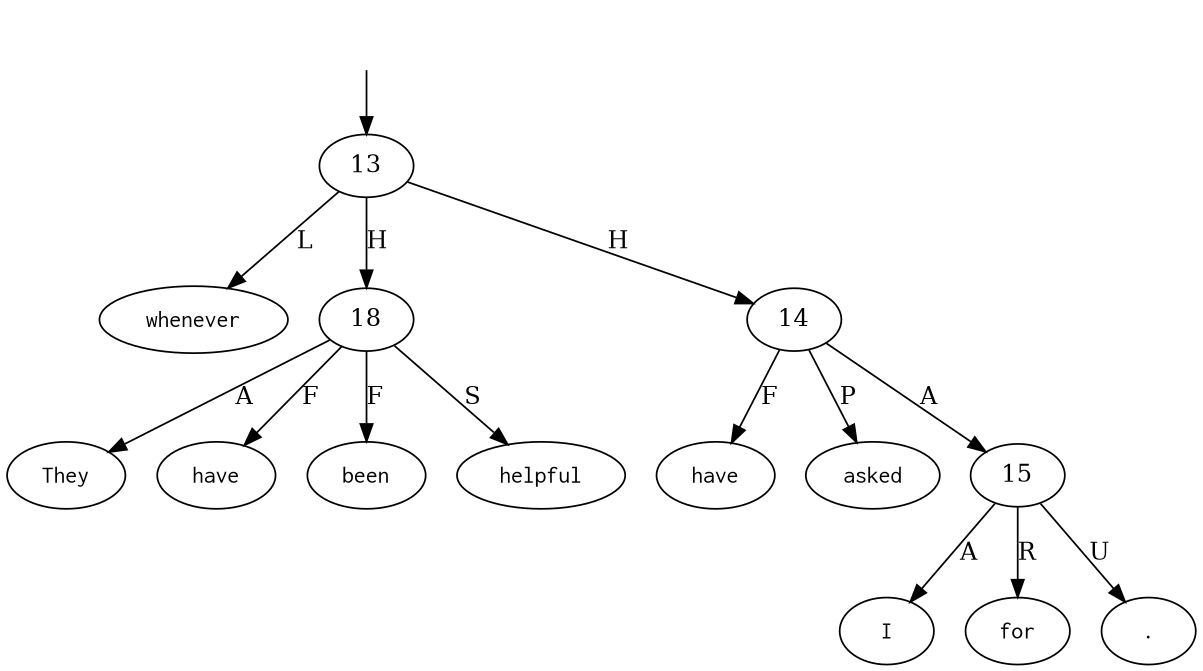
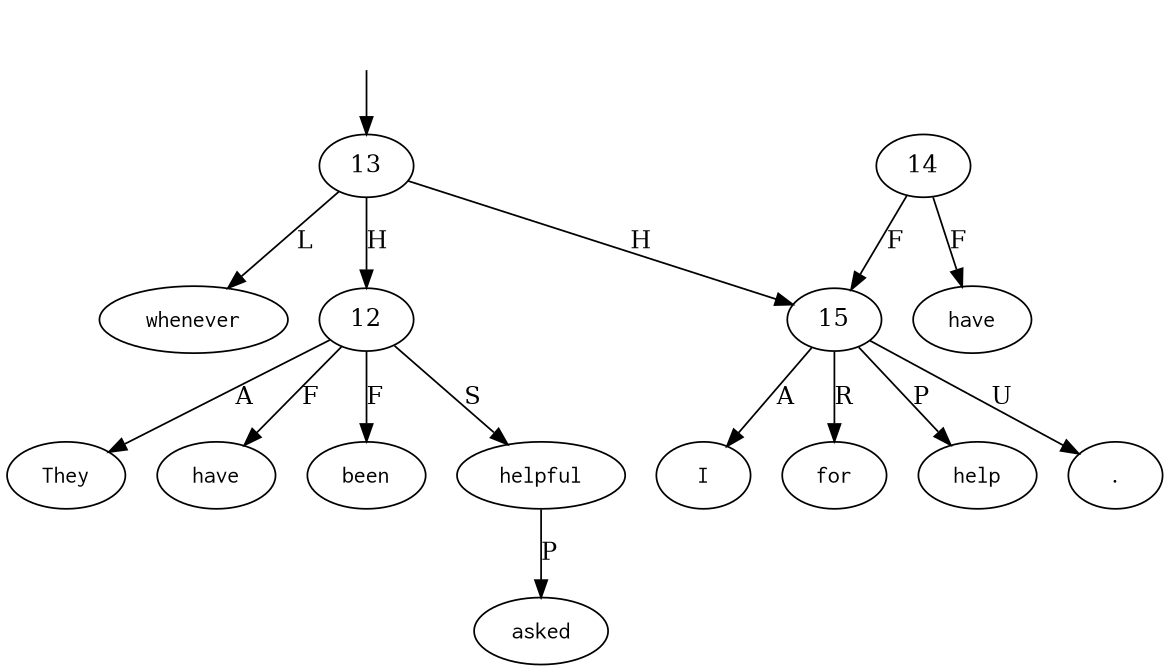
  digraph {
    node [shape=oval]
    top [style=invis shape=""]
    13 [shape=""]
    n3 [label=<<table align="center" border="0" cellspacing="0"><tr><td colspan="2"><font face="Courier">whenever</font></td></tr></table>>]
-   12 [label=18 shape=""]
+   12 [shape=""]
    14 [shape=""]
    n6 [label=<<table align="center" border="0" cellspacing="0"><tr><td colspan="2"><font face="Courier">They</font></td></tr></table>>]
    n7 [label=<<table align="center" border="0" cellspacing="0"><tr><td colspan="2"><font face="Courier">have</font></td></tr></table>>]
    n8 [label=<<table align="center" border="0" cellspacing="0"><tr><td colspan="2"><font face="Courier">been</font></td></tr></table>>]
    n9 [label=<<table align="center" border="0" cellspacing="0"><tr><td colspan="2"><font face="Courier">helpful</font></td></tr></table>>]
    n10 [label=<<table align="center" border="0" cellspacing="0"><tr><td colspan="2"><font face="Courier">have</font></td></tr></table>>]
    n11 [label=<<table align="center" border="0" cellspacing="0"><tr><td colspan="2"><font face="Courier">asked</font></td></tr></table>>]
    15 [shape=""]
    n13 [label=<<table align="center" border="0" cellspacing="0"><tr><td colspan="2"><font face="Courier">I</font></td></tr></table>>]
    n14 [label=<<table align="center" border="0" cellspacing="0"><tr><td colspan="2"><font face="Courier">for</font></td></tr></table>>]
+   n15 [label=<<table align="center" border="0" cellspacing="0"><tr><td colspan="2"><font face="Courier">help</font></td></tr></table>>]
    n16 [label=<<table align="center" border="0" cellspacing="0"><tr><td colspan="2"><font face="Courier">.</font></td></tr></table>>]
    top -> 13
    13 -> n3 [label=L]
    13 -> 12 [label=H]
-   13 -> 14 [label=H]
+   13 -> 15 [label=H]
    12 -> n6 [label=A]
    12 -> n7 [label=F]
    12 -> n8 [label=F]
    12 -> n9 [label=S]
    14 -> n10 [label=F]
-   14 -> n11 [label=P]
-   14 -> 15 [label=A]
+   n9 -> n11 [label=P]
+   14 -> 15 [label=F]
    15 -> n13 [label=A]
    15 -> n14 [label=R]
+   15 -> n15 [label=P]
    15 -> n16 [label=U]
  }
